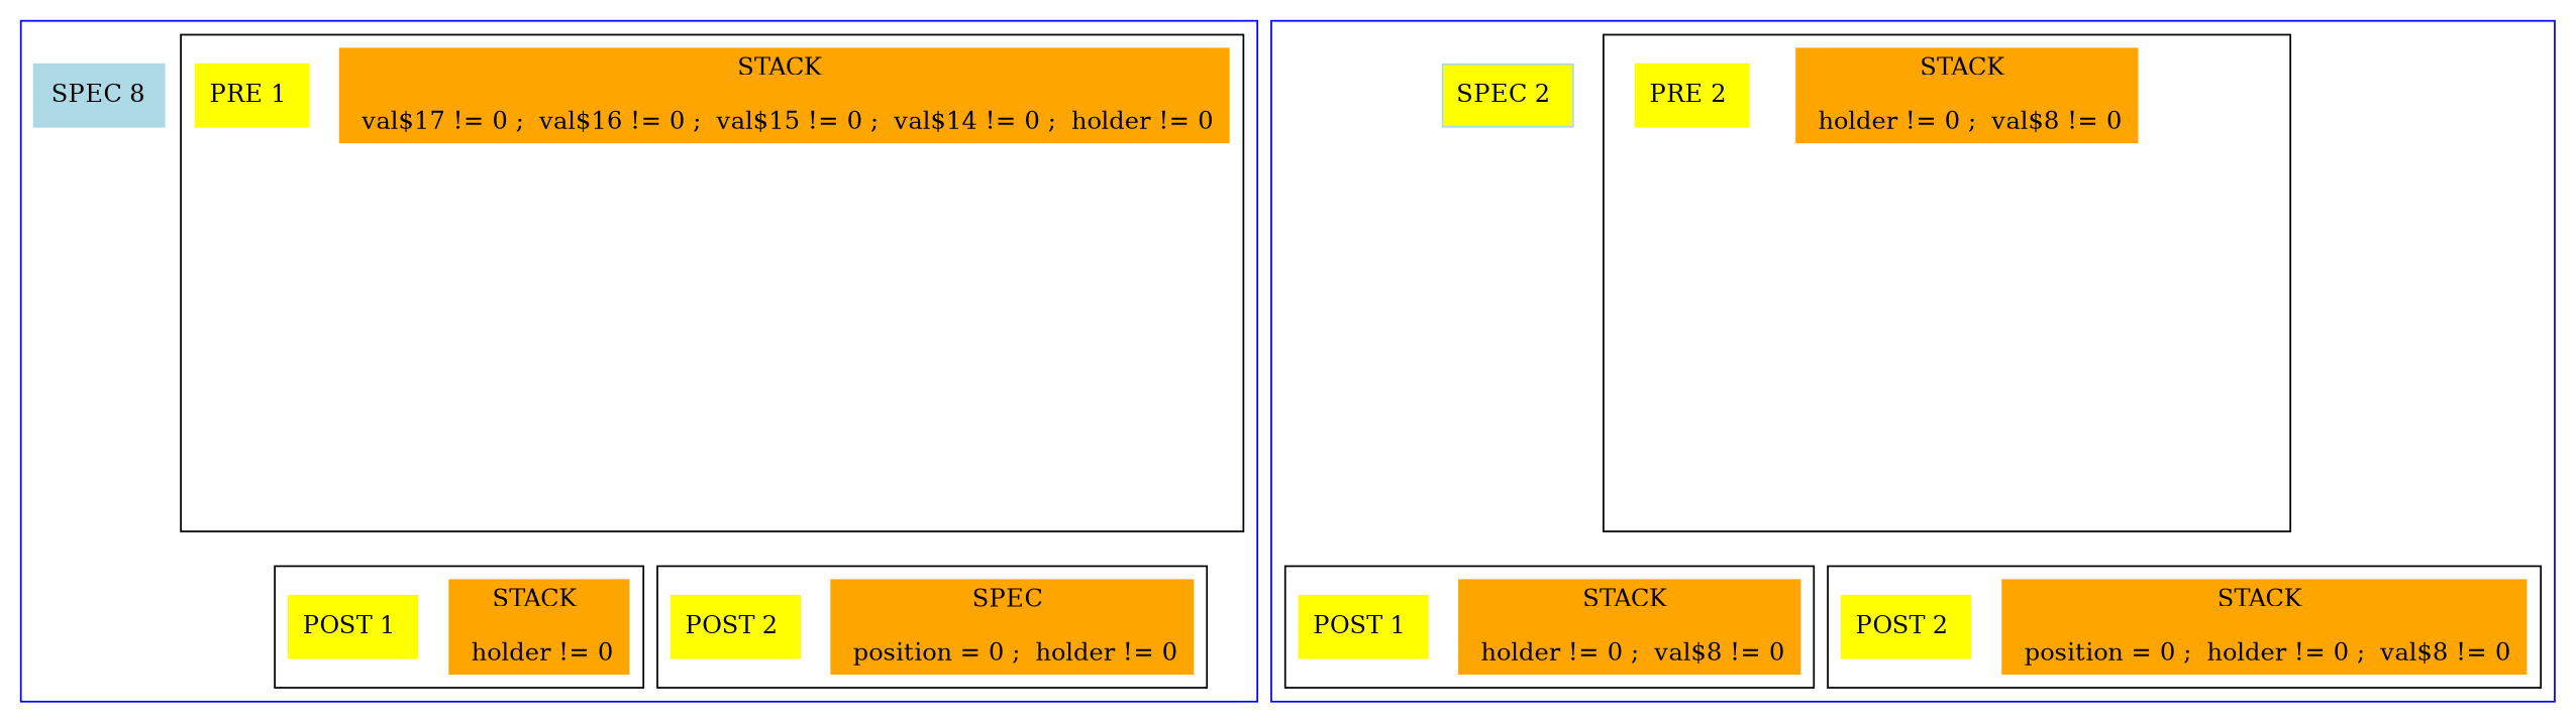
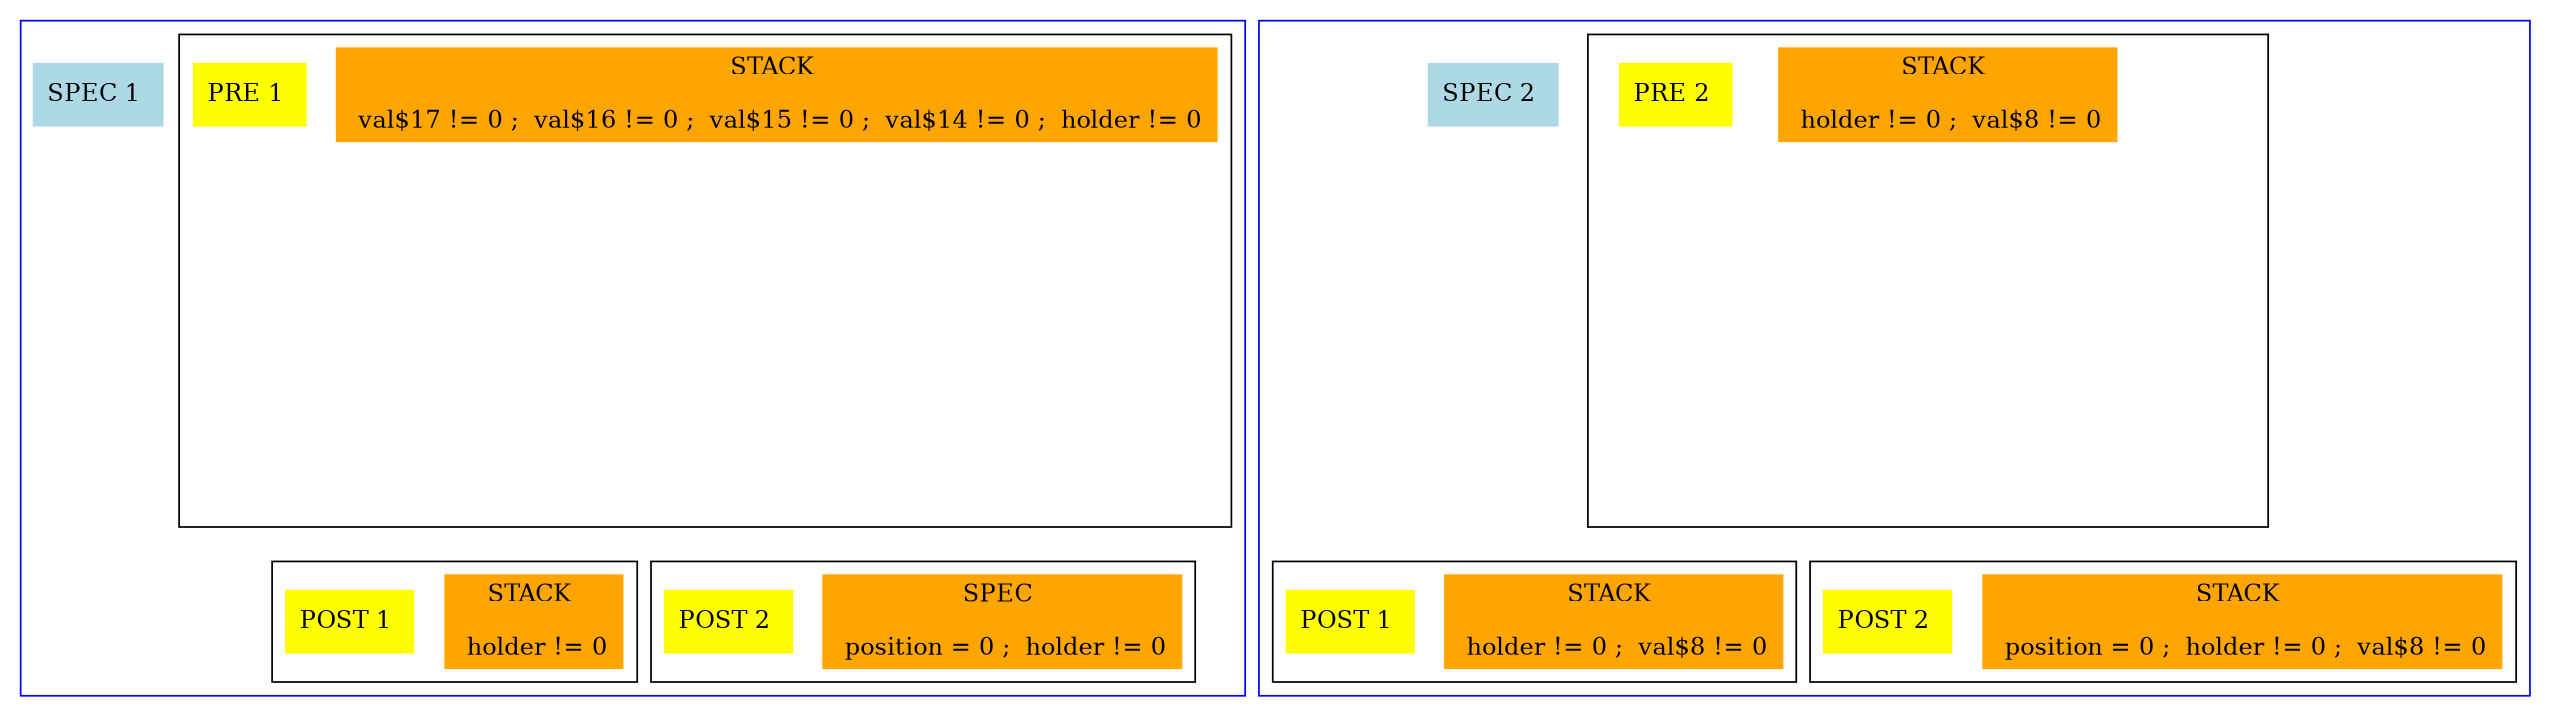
  digraph {
    compound=true
    node [shape=box style=invis]
    edge [style=invis]
    n1 [color=orange label="STACK \n\n val$17 != 0 ;  val$16 != 0 ;  val$15 != 0 ;  val$14 != 0 ;  holder != 0" style=filled]
    inv_11
    inv_12
    inv_13
    inv_14
    inv_111
    inv_1111
    inv_122
    inv_1222
    inv_133
    inv_1333
    inv_144
    inv_1444
    n14 [color=yellow label="PRE 1 " style=filled]
    n15 [color=orange label="STACK \n\n holder != 0" style=filled]
    n16 [color=yellow label="POST 1 " style=filled]
    n17 [color=orange label="SPEC \n\n position = 0 ;  holder != 0" style=filled]
    n18 [color=yellow label="POST 2 " style=filled]
-   n19 [color=lightblue label="SPEC 8" style=filled]
+   n19 [color=lightblue label="SPEC 1 " style=filled]
    n20 [color=orange label="STACK \n\n holder != 0 ;  val$8 != 0" style=filled]
    inv_21
    inv_22
    inv_23
    inv_24
    inv_211
    inv_2111
    inv_222
    inv_2222
    inv_233
    inv_2333
    inv_244
    inv_2444
    n33 [color=yellow label="PRE 2 " style=filled]
    n34 [color=orange label="STACK \n\n holder != 0 ;  val$8 != 0" style=filled]
    n35 [color=yellow label="POST 1 " style=filled]
    n36 [color=orange label="STACK \n\n position = 0 ;  holder != 0 ;  val$8 != 0" style=filled]
    n37 [color=yellow label="POST 2 " style=filled]
-   n38 [color=lightblue label="SPEC 2 " style=filled fillcolor=yellow]
+   n38 [color=lightblue label="SPEC 2 " style=filled]
    subgraph cluster_1 {
      color=blue
      n19
      subgraph cluster_2 {
        color=black
        n14
        subgraph sub_3 {
          color=black
          n1
          inv_11
          inv_12
          inv_13
          inv_14
          inv_111
          inv_1111
          inv_122
          inv_1222
          inv_133
          inv_1333
          inv_144
          inv_1444
        }
      }
      subgraph cluster_4 {
        color=black
        n16
        subgraph sub_5 {
          color=black
          n15
        }
      }
      subgraph cluster_6 {
        color=black
        n18
        subgraph sub_7 {
          color=black
          n17
        }
      }
    }
    subgraph cluster_8 {
      color=blue
      n38
      subgraph cluster_9 {
        color=black
        n33
        subgraph sub_10 {
          color=black
          n20
          inv_21
          inv_22
          inv_23
          inv_24
          inv_211
          inv_2111
          inv_222
          inv_2222
          inv_233
          inv_2333
          inv_244
          inv_2444
        }
      }
      subgraph cluster_11 {
        color=black
        n35
        subgraph sub_12 {
          color=black
          n34
        }
      }
      subgraph cluster_13 {
        color=black
        n37
        subgraph sub_14 {
          color=black
          n36
        }
      }
    }
    n1 -> inv_11
    n1 -> inv_12
    n1 -> inv_13
    n1 -> inv_14
    inv_11 -> inv_111
    inv_12 -> inv_122
    inv_13 -> inv_133
    inv_14 -> inv_144
    inv_111 -> inv_1111
    inv_1111 -> n15
    inv_1111 -> n17
    inv_122 -> inv_1222
    inv_1222 -> n15
    inv_1222 -> n17
    inv_133 -> inv_1333
    inv_1333 -> n15
    inv_1333 -> n17
    inv_144 -> inv_1444
    inv_1444 -> n15
    inv_1444 -> n17
    n20 -> inv_21
    n20 -> inv_22
    n20 -> inv_23
    n20 -> inv_24
    inv_21 -> inv_211
    inv_22 -> inv_222
    inv_23 -> inv_233
    inv_24 -> inv_244
    inv_211 -> inv_2111
    inv_2111 -> n34
    inv_2111 -> n36
    inv_222 -> inv_2222
    inv_2222 -> n34
    inv_2222 -> n36
    inv_233 -> inv_2333
    inv_2333 -> n34
    inv_2333 -> n36
    inv_244 -> inv_2444
    inv_2444 -> n34
    inv_2444 -> n36
  }
